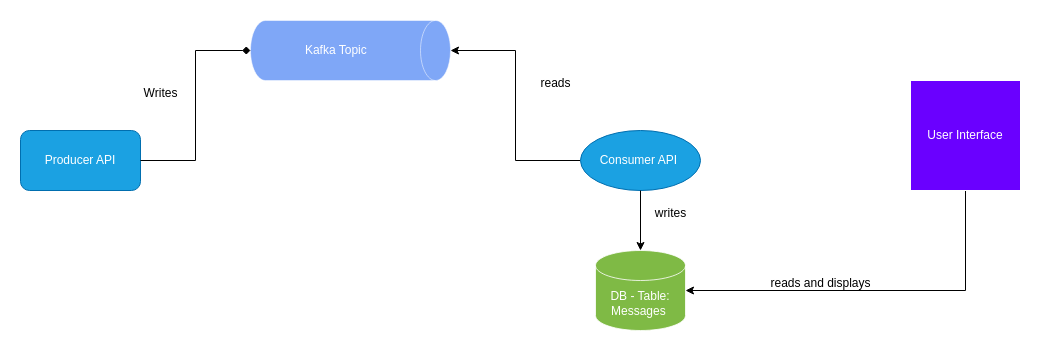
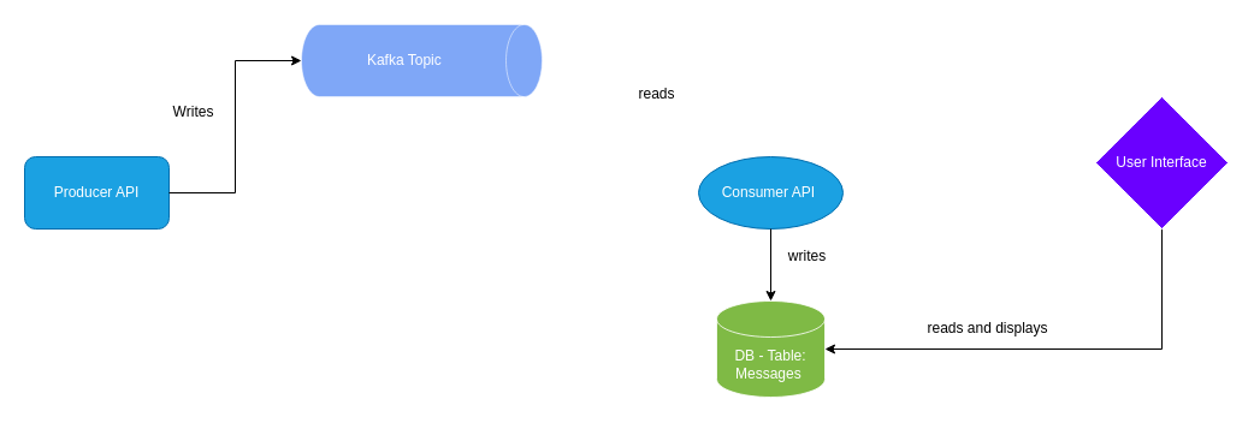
  <mxCell id="0" />
  <mxCell id="1" parent="0" />
  <mxCell id="2" value="Producer API" style="rounded=1;whiteSpace=wrap;html=1;fillColor=#1ba1e2;fontColor=#ffffff;strokeColor=#006EAF;" vertex="1" parent="1"><mxGeometry x="20" y="130" width="120" height="60" as="geometry" /></mxCell>
- <mxCell id="3" style="edgeStyle=orthogonalEdgeStyle;rounded=0;orthogonalLoop=1;jettySize=auto;html=1;exitX=0.5;exitY=0;exitDx=0;exitDy=0;exitPerimeter=0;entryX=0;entryY=0.5;entryDx=0;entryDy=0;startArrow=classic;startFill=1;endArrow=none;endFill=0;" edge="1" parent="1" source="4" target="5"><mxGeometry relative="1" as="geometry" /></mxCell>
  <mxCell id="4" value="Kafka Topic&amp;nbsp;" style="shape=cylinder3;whiteSpace=wrap;html=1;boundedLbl=1;backgroundOutline=1;size=15;direction=south;fillColor=#0050ef;fontColor=#ffffff;strokeColor=#FFFFFF;opacity=50;" vertex="1" parent="1"><mxGeometry x="250" y="20" width="200" height="60" as="geometry" /></mxCell>
  <mxCell id="5" value="Consumer API&amp;nbsp;" style="ellipse;whiteSpace=wrap;html=1;fillColor=#1ba1e2;fontColor=#ffffff;strokeColor=#006EAF;" vertex="1" parent="1"><mxGeometry x="580" y="130" width="120" height="60" as="geometry" /></mxCell>
  <mxCell id="6" style="edgeStyle=orthogonalEdgeStyle;rounded=0;orthogonalLoop=1;jettySize=auto;html=1;exitX=1;exitY=0.5;exitDx=0;exitDy=0;exitPerimeter=0;entryX=0.5;entryY=1;entryDx=0;entryDy=0;startArrow=classic;startFill=1;endArrow=none;endFill=0;" edge="1" parent="1" source="7" target="8"><mxGeometry relative="1" as="geometry" /></mxCell>
  <mxCell id="7" value="DB - Table: Messages&amp;nbsp;" style="shape=cylinder3;whiteSpace=wrap;html=1;boundedLbl=1;backgroundOutline=1;size=15;fillColor=#60a917;fontColor=#ffffff;strokeColor=#FFFFFF;opacity=80;" vertex="1" parent="1"><mxGeometry x="595" y="250" width="90" height="80" as="geometry" /></mxCell>
- <mxCell id="8" value="User Interface" style="whiteSpace=wrap;html=1;aspect=fixed;fillColor=#6a00ff;fontColor=#ffffff;strokeColor=#FFFFFF;" vertex="1" parent="1"><mxGeometry x="910" y="80" width="110" height="110" as="geometry" /></mxCell>
- <mxCell id="9" style="edgeStyle=orthogonalEdgeStyle;rounded=0;orthogonalLoop=1;jettySize=auto;html=1;exitX=1;exitY=0.5;exitDx=0;exitDy=0;entryX=0.5;entryY=1;entryDx=0;entryDy=0;entryPerimeter=0;endArrow=diamond;" edge="1" parent="1" source="2" target="4"><mxGeometry relative="1" as="geometry" /></mxCell>
+ <mxCell id="8" value="User Interface" style="rhombus;whiteSpace=wrap;html=1;aspect=fixed;fillColor=#6a00ff;fontColor=#ffffff;strokeColor=#FFFFFF;" vertex="1" parent="1"><mxGeometry x="910" y="80" width="110" height="110" as="geometry" /></mxCell>
+ <mxCell id="9" style="edgeStyle=orthogonalEdgeStyle;rounded=0;orthogonalLoop=1;jettySize=auto;html=1;exitX=1;exitY=0.5;exitDx=0;exitDy=0;entryX=0.5;entryY=1;entryDx=0;entryDy=0;entryPerimeter=0;" edge="1" parent="1" source="2" target="4"><mxGeometry relative="1" as="geometry" /></mxCell>
  <mxCell id="10" style="edgeStyle=orthogonalEdgeStyle;rounded=0;orthogonalLoop=1;jettySize=auto;html=1;exitX=0.5;exitY=1;exitDx=0;exitDy=0;entryX=0.5;entryY=0;entryDx=0;entryDy=0;entryPerimeter=0;" edge="1" parent="1" source="5" target="7"><mxGeometry relative="1" as="geometry" /></mxCell>
  <mxCell id="11" value="Writes" style="text;html=1;align=center;verticalAlign=middle;resizable=0;points=[];autosize=1;strokeColor=none;fillColor=none;" vertex="1" parent="1"><mxGeometry x="130" y="78" width="60" height="30" as="geometry" /></mxCell>
- <mxCell id="12" value="reads" style="text;html=1;align=center;verticalAlign=middle;resizable=0;points=[];autosize=1;strokeColor=none;fillColor=none;" vertex="1" parent="1"><mxGeometry x="530" y="68" width="50" height="30" as="geometry" /></mxCell>
+ <mxCell id="12" value="reads" style="text;html=1;align=center;verticalAlign=middle;resizable=0;points=[];autosize=1;strokeColor=none;fillColor=none;" vertex="1" parent="1"><mxGeometry x="520" y="63" width="50" height="30" as="geometry" /></mxCell>
  <mxCell id="13" value="writes" style="text;html=1;align=center;verticalAlign=middle;resizable=0;points=[];autosize=1;strokeColor=none;fillColor=none;" vertex="1" parent="1"><mxGeometry x="645" y="198" width="50" height="30" as="geometry" /></mxCell>
- <mxCell id="14" value="reads and displays" style="text;html=1;align=center;verticalAlign=middle;resizable=0;points=[];autosize=1;strokeColor=none;fillColor=none;" vertex="1" parent="1"><mxGeometry x="760" y="268" width="120" height="30" as="geometry" /></mxCell>
+ <mxCell id="14" value="reads and displays" style="text;html=1;align=center;verticalAlign=middle;resizable=0;points=[];autosize=1;strokeColor=none;fillColor=none;" vertex="1" parent="1"><mxGeometry x="760" y="258" width="120" height="30" as="geometry" /></mxCell>
